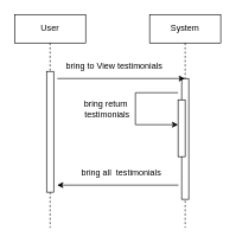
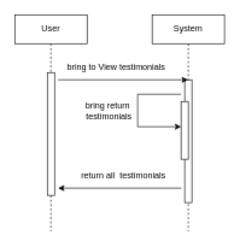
  <mxCell id="0" />
  <mxCell id="1" parent="0" />
  <mxCell id="2" value="System" style="shape=umlLifeline;perimeter=lifelinePerimeter;whiteSpace=wrap;html=1;container=0;dropTarget=0;collapsible=0;recursiveResize=0;outlineConnect=0;portConstraint=eastwest;newEdgeStyle={&quot;edgeStyle&quot;:&quot;elbowEdgeStyle&quot;,&quot;elbow&quot;:&quot;vertical&quot;,&quot;curved&quot;:0,&quot;rounded&quot;:0};" vertex="1" parent="1"><mxGeometry x="210" y="20" width="100" height="300" as="geometry" /></mxCell>
  <mxCell id="3" value="" style="html=1;points=[];perimeter=orthogonalPerimeter;outlineConnect=0;targetShapes=umlLifeline;portConstraint=eastwest;newEdgeStyle={&quot;edgeStyle&quot;:&quot;elbowEdgeStyle&quot;,&quot;elbow&quot;:&quot;vertical&quot;,&quot;curved&quot;:0,&quot;rounded&quot;:0};" vertex="1" parent="2"><mxGeometry x="45" y="90" width="10" height="170" as="geometry" /></mxCell>
  <mxCell id="4" value="" style="html=1;points=[];perimeter=orthogonalPerimeter;outlineConnect=0;targetShapes=umlLifeline;portConstraint=eastwest;newEdgeStyle={&quot;edgeStyle&quot;:&quot;elbowEdgeStyle&quot;,&quot;elbow&quot;:&quot;vertical&quot;,&quot;curved&quot;:0,&quot;rounded&quot;:0};" vertex="1" parent="2"><mxGeometry x="40" y="120" width="10" height="80" as="geometry" /></mxCell>
  <mxCell id="5" value="User" style="shape=umlLifeline;perimeter=lifelinePerimeter;whiteSpace=wrap;html=1;container=0;dropTarget=0;collapsible=0;recursiveResize=0;outlineConnect=0;portConstraint=eastwest;newEdgeStyle={&quot;edgeStyle&quot;:&quot;elbowEdgeStyle&quot;,&quot;elbow&quot;:&quot;vertical&quot;,&quot;curved&quot;:0,&quot;rounded&quot;:0};" vertex="1" parent="1"><mxGeometry x="20" y="20" width="100" height="300" as="geometry" /></mxCell>
  <mxCell id="6" value="" style="html=1;points=[];perimeter=orthogonalPerimeter;outlineConnect=0;targetShapes=umlLifeline;portConstraint=eastwest;newEdgeStyle={&quot;edgeStyle&quot;:&quot;elbowEdgeStyle&quot;,&quot;elbow&quot;:&quot;vertical&quot;,&quot;curved&quot;:0,&quot;rounded&quot;:0};" vertex="1" parent="5"><mxGeometry x="45" y="80" width="10" height="170" as="geometry" /></mxCell>
  <mxCell id="7" value="" style="endArrow=classic;html=1;rounded=0;" edge="1" parent="1" target="2"><mxGeometry width="50" height="50" relative="1" as="geometry"><mxPoint x="80" y="110" as="sourcePoint" /><mxPoint x="130" y="60" as="targetPoint" /></mxGeometry></mxCell>
  <mxCell id="8" value="bring to View testimonials" style="text;html=1;align=center;verticalAlign=middle;resizable=0;points=[];autosize=1;strokeColor=none;fillColor=none;" vertex="1" parent="1"><mxGeometry x="75" y="78" width="170" height="30" as="geometry" /></mxCell>
  <mxCell id="9" value="" style="endArrow=classic;html=1;rounded=0;edgeStyle=orthogonalEdgeStyle;" edge="1" parent="1"><mxGeometry width="50" height="50" relative="1" as="geometry"><mxPoint x="250" y="130" as="sourcePoint" /><mxPoint x="250" y="175" as="targetPoint" /><Array as="points"><mxPoint x="190" y="130" /><mxPoint x="190" y="175" /></Array></mxGeometry></mxCell>
  <mxCell id="10" value="bring return&amp;nbsp;&lt;div&gt;testimonials&lt;/div&gt;" style="text;html=1;align=center;verticalAlign=middle;resizable=0;points=[];autosize=1;strokeColor=none;fillColor=none;" vertex="1" parent="1"><mxGeometry x="105" y="133" width="90" height="40" as="geometry" /></mxCell>
  <mxCell id="11" value="" style="endArrow=classic;html=1;rounded=0;" edge="1" parent="1"><mxGeometry width="50" height="50" relative="1" as="geometry"><mxPoint x="250.5" y="260" as="sourcePoint" /><mxPoint x="80" y="260" as="targetPoint" /></mxGeometry></mxCell>
- <mxCell id="12" value="bring all&amp;nbsp; testimonials" style="text;html=1;align=center;verticalAlign=middle;resizable=0;points=[];autosize=1;strokeColor=none;fillColor=none;" vertex="1" parent="1"><mxGeometry x="100" y="228" width="140" height="30" as="geometry" /></mxCell>
+ <mxCell id="12" value="return all&amp;nbsp; testimonials" style="text;html=1;align=center;verticalAlign=middle;resizable=0;points=[];autosize=1;strokeColor=none;fillColor=none;" vertex="1" parent="1"><mxGeometry x="100" y="228" width="140" height="30" as="geometry" /></mxCell>
